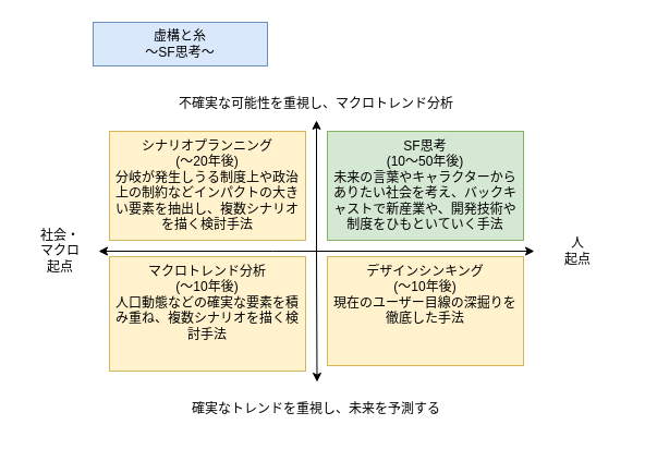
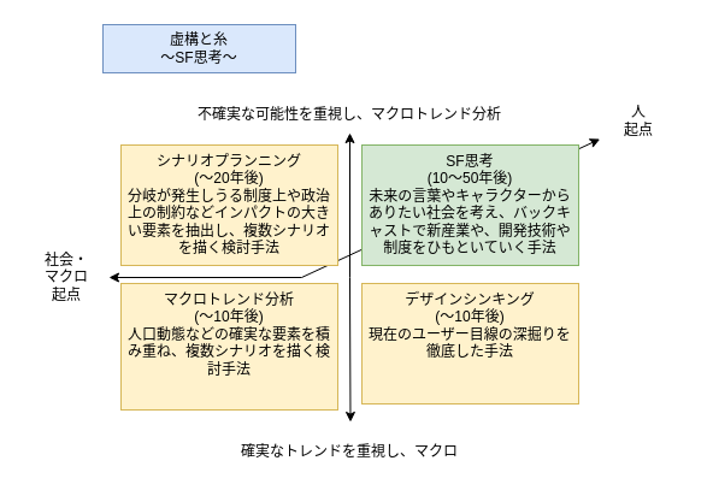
  <mxCell id="0" />
  <mxCell id="1" parent="0" />
  <mxCell id="2" value="虚構と糸&lt;div&gt;～SF思考～&lt;/div&gt;" style="text;html=1;align=center;verticalAlign=middle;whiteSpace=wrap;rounded=0;fillColor=#dae8fc;strokeColor=#6c8ebf;" parent="1" vertex="1"><mxGeometry x="85" y="20" width="160" height="40" as="geometry" /></mxCell>
  <mxCell id="3" value="" style="endArrow=classic;html=1;" parent="1" edge="1"><mxGeometry width="50" height="50" relative="1" as="geometry"><mxPoint x="290" y="230" as="sourcePoint" /><mxPoint x="290" y="110" as="targetPoint" /></mxGeometry></mxCell>
  <mxCell id="4" value="不確実な可能性を重視し、マクロトレンド分析" style="text;html=1;align=center;verticalAlign=middle;whiteSpace=wrap;rounded=0;" parent="1" vertex="1"><mxGeometry x="160" y="80" width="260" height="30" as="geometry" /></mxCell>
  <mxCell id="5" value="" style="endArrow=classic;html=1;" parent="1" edge="1" target="8"><mxGeometry width="50" height="50" relative="1" as="geometry"><mxPoint x="250" y="230" as="sourcePoint" /><mxPoint x="410" y="230" as="targetPoint" /></mxGeometry></mxCell>
  <mxCell id="6" value="" style="endArrow=classic;html=1;" parent="1" edge="1"><mxGeometry width="50" height="50" relative="1" as="geometry"><mxPoint x="250" y="230" as="sourcePoint" /><mxPoint x="90" y="230" as="targetPoint" /></mxGeometry></mxCell>
- <mxCell id="7" value="確実なトレンドを重視し、未来を予測する" style="text;html=1;align=center;verticalAlign=middle;whiteSpace=wrap;rounded=0;" parent="1" vertex="1"><mxGeometry x="170" y="360" width="240" height="30" as="geometry" /></mxCell>
- <mxCell id="8" value="人&lt;div&gt;起点&lt;/div&gt;" style="text;html=1;align=center;verticalAlign=middle;whiteSpace=wrap;rounded=0;" parent="1" vertex="1"><mxGeometry x="490" y="215" width="80" height="30" as="geometry" /></mxCell>
+ <mxCell id="7" value="確実なトレンドを重視し、マクロ" style="text;html=1;align=center;verticalAlign=middle;whiteSpace=wrap;rounded=0;" parent="1" vertex="1"><mxGeometry x="170" y="360" width="240" height="30" as="geometry" /></mxCell>
+ <mxCell id="8" value="人&lt;div&gt;起点&lt;/div&gt;" style="text;html=1;align=center;verticalAlign=middle;whiteSpace=wrap;rounded=0;" parent="1" vertex="1"><mxGeometry x="490" y="85" width="80" height="30" as="geometry" /></mxCell>
  <mxCell id="9" value="社会・&lt;div&gt;マクロ&lt;/div&gt;&lt;div&gt;起点&lt;/div&gt;" style="text;html=1;align=center;verticalAlign=middle;whiteSpace=wrap;rounded=0;" parent="1" vertex="1"><mxGeometry x="20" y="200" width="70" height="60" as="geometry" /></mxCell>
  <mxCell id="10" value="SF思考&lt;div&gt;(10～50年後)&lt;/div&gt;&lt;div&gt;未来の言葉やキャラクターからありたい社会を考え、バックキャストで新産業や、開発技術や制度をひもといていく手法&lt;/div&gt;" style="text;html=1;align=center;verticalAlign=top;whiteSpace=wrap;rounded=0;fillColor=#d5e8d4;strokeColor=#82b366;" parent="1" vertex="1"><mxGeometry x="300" y="120" width="180" height="100" as="geometry" /></mxCell>
  <mxCell id="11" value="デザインシンキング&lt;div&gt;(～10年後)&lt;/div&gt;&lt;div&gt;現在のユーザー目線の深掘りを徹底した手法&lt;/div&gt;" style="text;html=1;align=center;verticalAlign=top;whiteSpace=wrap;rounded=0;fillColor=#fff2cc;strokeColor=#d6b656;" vertex="1" parent="1"><mxGeometry x="300" y="235" width="180" height="100" as="geometry" /></mxCell>
  <mxCell id="12" value="マクロトレンド分析&lt;div&gt;(～10年後)&lt;/div&gt;&lt;div&gt;人口動態などの確実な要素を積み重ね、複数シナリオを描く検討手法&lt;/div&gt;" style="text;html=1;align=center;verticalAlign=top;whiteSpace=wrap;rounded=0;fillColor=#fff2cc;strokeColor=#d6b656;" vertex="1" parent="1"><mxGeometry x="100" y="235" width="180" height="105" as="geometry" /></mxCell>
  <mxCell id="13" value="シナリオプランニング&lt;div&gt;(～20年後)&lt;/div&gt;&lt;div&gt;分岐が発生しうる制度上や政治上の制約などインパクトの大きい要素を抽出し、複数シナリオを描く検討手法&lt;/div&gt;" style="text;html=1;align=center;verticalAlign=top;whiteSpace=wrap;rounded=0;fillColor=#fff2cc;strokeColor=#d6b656;" vertex="1" parent="1"><mxGeometry x="100" y="120" width="180" height="100" as="geometry" /></mxCell>
  <mxCell id="14" value="" style="endArrow=classic;html=1;" edge="1" parent="1"><mxGeometry width="50" height="50" relative="1" as="geometry"><mxPoint x="290" y="230" as="sourcePoint" /><mxPoint x="290.5" y="350" as="targetPoint" /></mxGeometry></mxCell>
